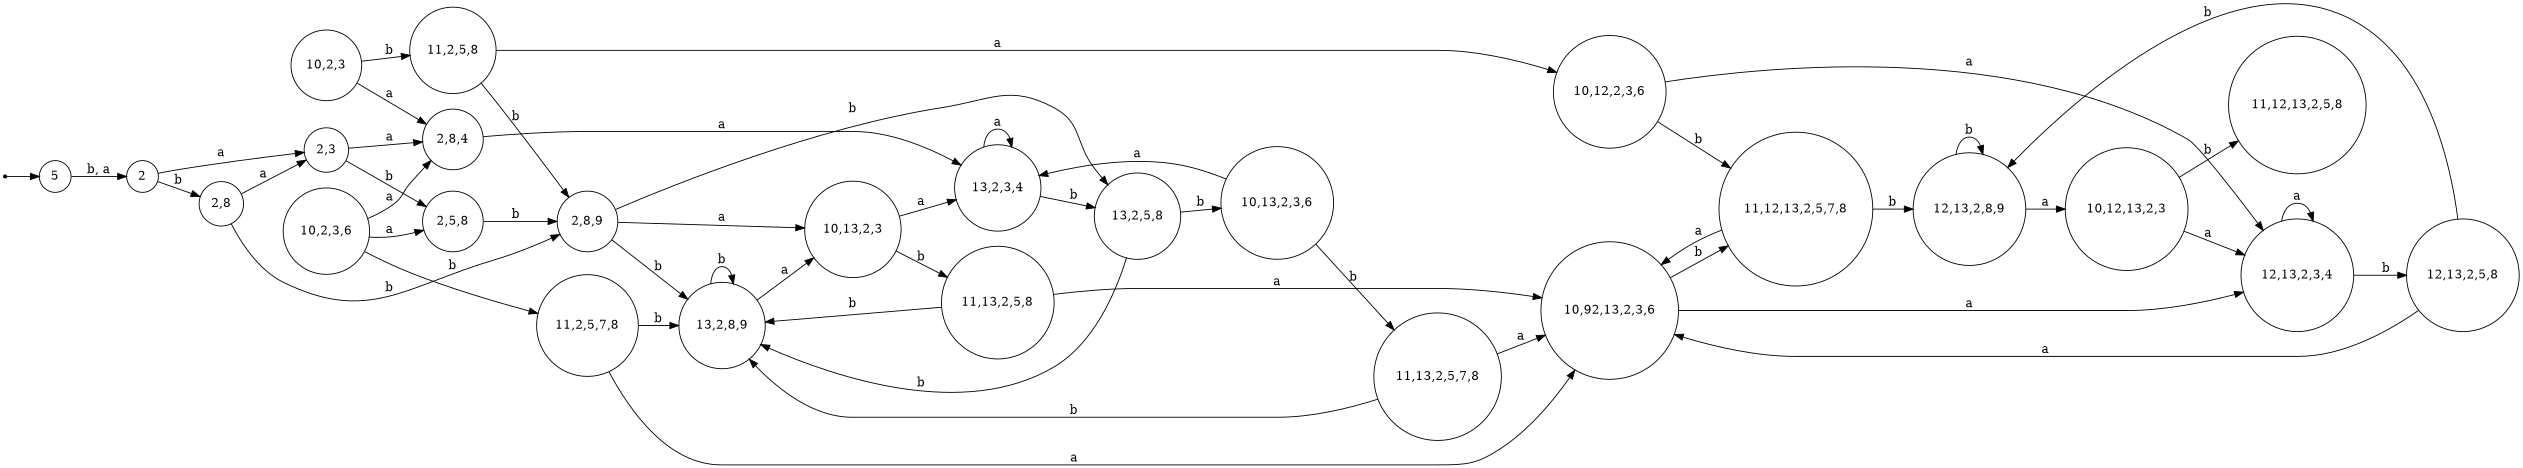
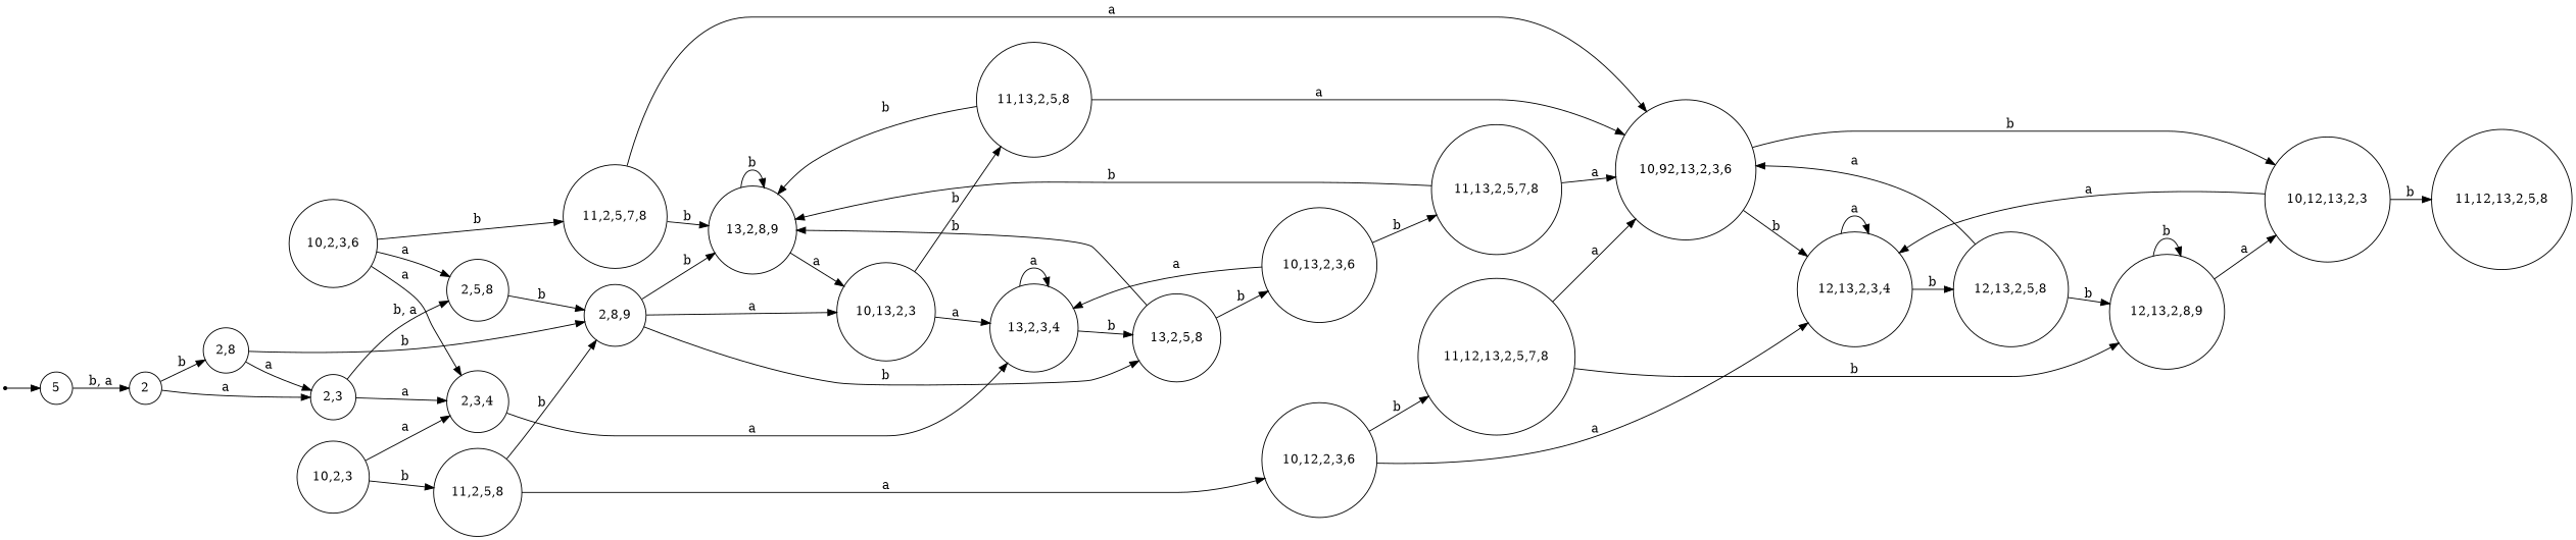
  digraph {
    rankdir=LR
    node [shape=circle]
    0 [shape=point]
    n2 [label=5]
    2
    "2,8"
    "2,3"
    "2,8,9"
    "2,5,8"
-   "2,3,4" [label="2,8,4"]
+   "2,3,4"
    "13,2,8,9"
    "10,13,2,3"
    "13,2,5,8"
    "10,2,3"
    "11,2,5,8"
    "13,2,3,4"
    "11,13,2,5,8"
    "10,12,2,3,6"
    "10,2,3,6"
    "11,2,5,7,8"
    "10,13,2,3,6"
    n20 [label="10,92,13,2,3,6"]
    "11,12,13,2,5,7,8"
    "12,13,2,3,4"
    "11,13,2,5,7,8"
    "12,13,2,8,9"
    "12,13,2,5,8"
    "10,12,13,2,3"
    "11,12,13,2,5,8"
    0 -> n2
    n2 -> 2 [label="b, a"]
    2 -> "2,8" [label=b]
    2 -> "2,3" [label=a]
    "2,8" -> "2,3" [label=a]
    "2,8" -> "2,8,9" [label=b]
-   "2,3" -> "2,5,8" [label=b]
+   "2,3" -> "2,5,8" [label="b, a"]
    "2,3" -> "2,3,4" [label=a]
    "2,8,9" -> "13,2,8,9" [label=b]
    "2,8,9" -> "10,13,2,3" [label=a]
    "2,8,9" -> "13,2,5,8" [label=b]
    "2,5,8" -> "2,8,9" [label=b]
    "2,3,4" -> "13,2,3,4" [label=a]
    "13,2,8,9" -> "13,2,8,9" [label=b]
    "13,2,8,9" -> "10,13,2,3" [label=a]
    "10,13,2,3" -> "13,2,3,4" [label=a]
    "10,13,2,3" -> "11,13,2,5,8" [label=b]
    "13,2,5,8" -> "13,2,8,9" [label=b]
    "13,2,5,8" -> "10,13,2,3,6" [label=b]
    "10,2,3" -> "2,3,4" [label=a]
    "10,2,3" -> "11,2,5,8" [label=b]
    "11,2,5,8" -> "2,8,9" [label=b]
    "11,2,5,8" -> "10,12,2,3,6" [label=a]
    "13,2,3,4" -> "13,2,5,8" [label=b]
    "13,2,3,4" -> "13,2,3,4" [label=a]
    "11,13,2,5,8" -> "13,2,8,9" [label=b]
    "11,13,2,5,8" -> n20 [label=a]
    "10,12,2,3,6" -> "11,12,13,2,5,7,8" [label=b]
    "10,12,2,3,6" -> "12,13,2,3,4" [label=a]
    "10,2,3,6" -> "2,5,8" [label=a]
    "10,2,3,6" -> "2,3,4" [label=a]
    "10,2,3,6" -> "11,2,5,7,8" [label=b]
    "11,2,5,7,8" -> "13,2,8,9" [label=b]
    "11,2,5,7,8" -> n20 [label=a]
    "10,13,2,3,6" -> "13,2,3,4" [label=a]
    "10,13,2,3,6" -> "11,13,2,5,7,8" [label=b]
-   n20 -> "11,12,13,2,5,7,8" [label=b]
-   n20 -> "12,13,2,3,4" [label=a]
+   n20 -> "10,12,13,2,3" [label=b]
+   n20 -> "12,13,2,3,4" [label=b]
    "11,12,13,2,5,7,8" -> n20 [label=a]
    "11,12,13,2,5,7,8" -> "12,13,2,8,9" [label=b]
    "12,13,2,3,4" -> "12,13,2,3,4" [label=a]
    "12,13,2,3,4" -> "12,13,2,5,8" [label=b]
    "11,13,2,5,7,8" -> "13,2,8,9" [label=b]
    "11,13,2,5,7,8" -> n20 [label=a]
    "12,13,2,8,9" -> "12,13,2,8,9" [label=b]
    "12,13,2,8,9" -> "10,12,13,2,3" [label=a]
    "12,13,2,5,8" -> n20 [label=a]
    "12,13,2,5,8" -> "12,13,2,8,9" [label=b]
    "10,12,13,2,3" -> "12,13,2,3,4" [label=a]
    "10,12,13,2,3" -> "11,12,13,2,5,8" [label=b]
  }
